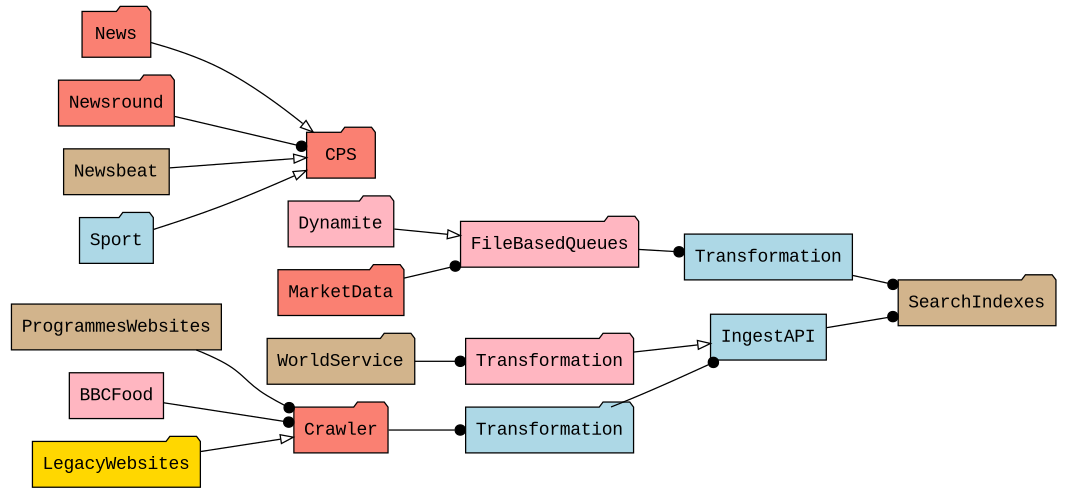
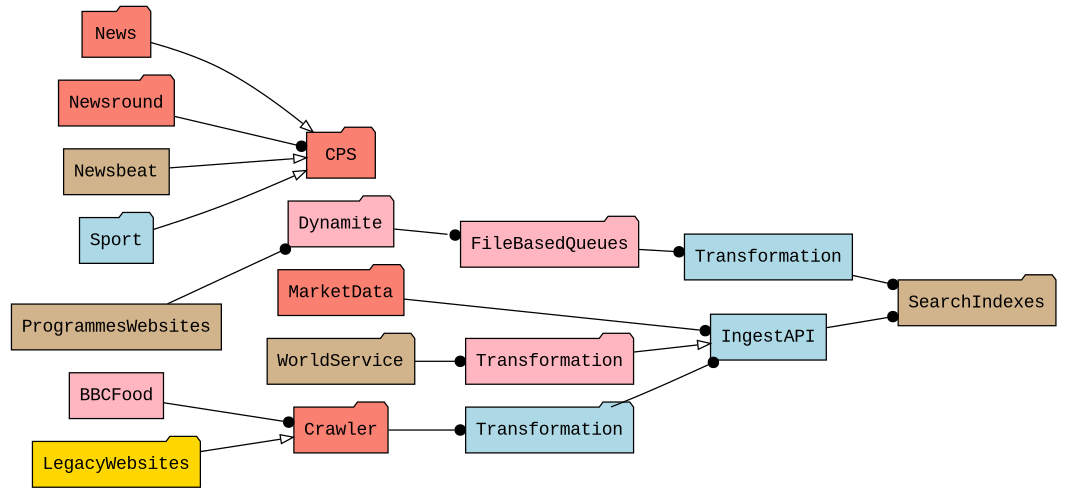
  digraph {
    fontname="Liberation Mono"
    rankdir=LR
    node [fillcolor=salmon fontname="Liberation Mono" shape=folder style=filled]
    edge [arrowhead=dot fontname="Liberation Mono"]
    Dynamite [fillcolor=lightpink]
    FileBasedQueues [fillcolor=lightpink]
    Transformation [fillcolor=lightblue shape=box]
    SearchIndexes [fillcolor=tan]
    News
    CPS
    Newsround
    Newsbeat [fillcolor=tan shape=box]
    Sport [fillcolor=lightblue]
    MarketData
    n11 [fillcolor=lightpink label=Transformation]
    IngestAPI [fillcolor=lightblue shape=box]
    WorldService [fillcolor=tan]
    ProgrammesWebsites [fillcolor=tan shape=box]
    Crawler
    n16 [fillcolor=lightblue label=Transformation]
    BBCFood [fillcolor=lightpink shape=box]
    LegacyWebsites [fillcolor=gold]
-   Dynamite -> FileBasedQueues [arrowhead=onormal]
+   Dynamite -> FileBasedQueues
    FileBasedQueues -> Transformation
    Transformation -> SearchIndexes
    News -> CPS [arrowhead=onormal]
    Newsround -> CPS
    Newsbeat -> CPS [arrowhead=onormal]
    Sport -> CPS [arrowhead=onormal]
-   MarketData -> FileBasedQueues
+   MarketData -> IngestAPI
    n11 -> IngestAPI [arrowhead=onormal]
    IngestAPI -> SearchIndexes
    WorldService -> n11
-   ProgrammesWebsites -> Crawler
+   ProgrammesWebsites -> Dynamite
    Crawler -> n16
    n16 -> IngestAPI
    BBCFood -> Crawler
    LegacyWebsites -> Crawler [arrowhead=onormal]
  }
